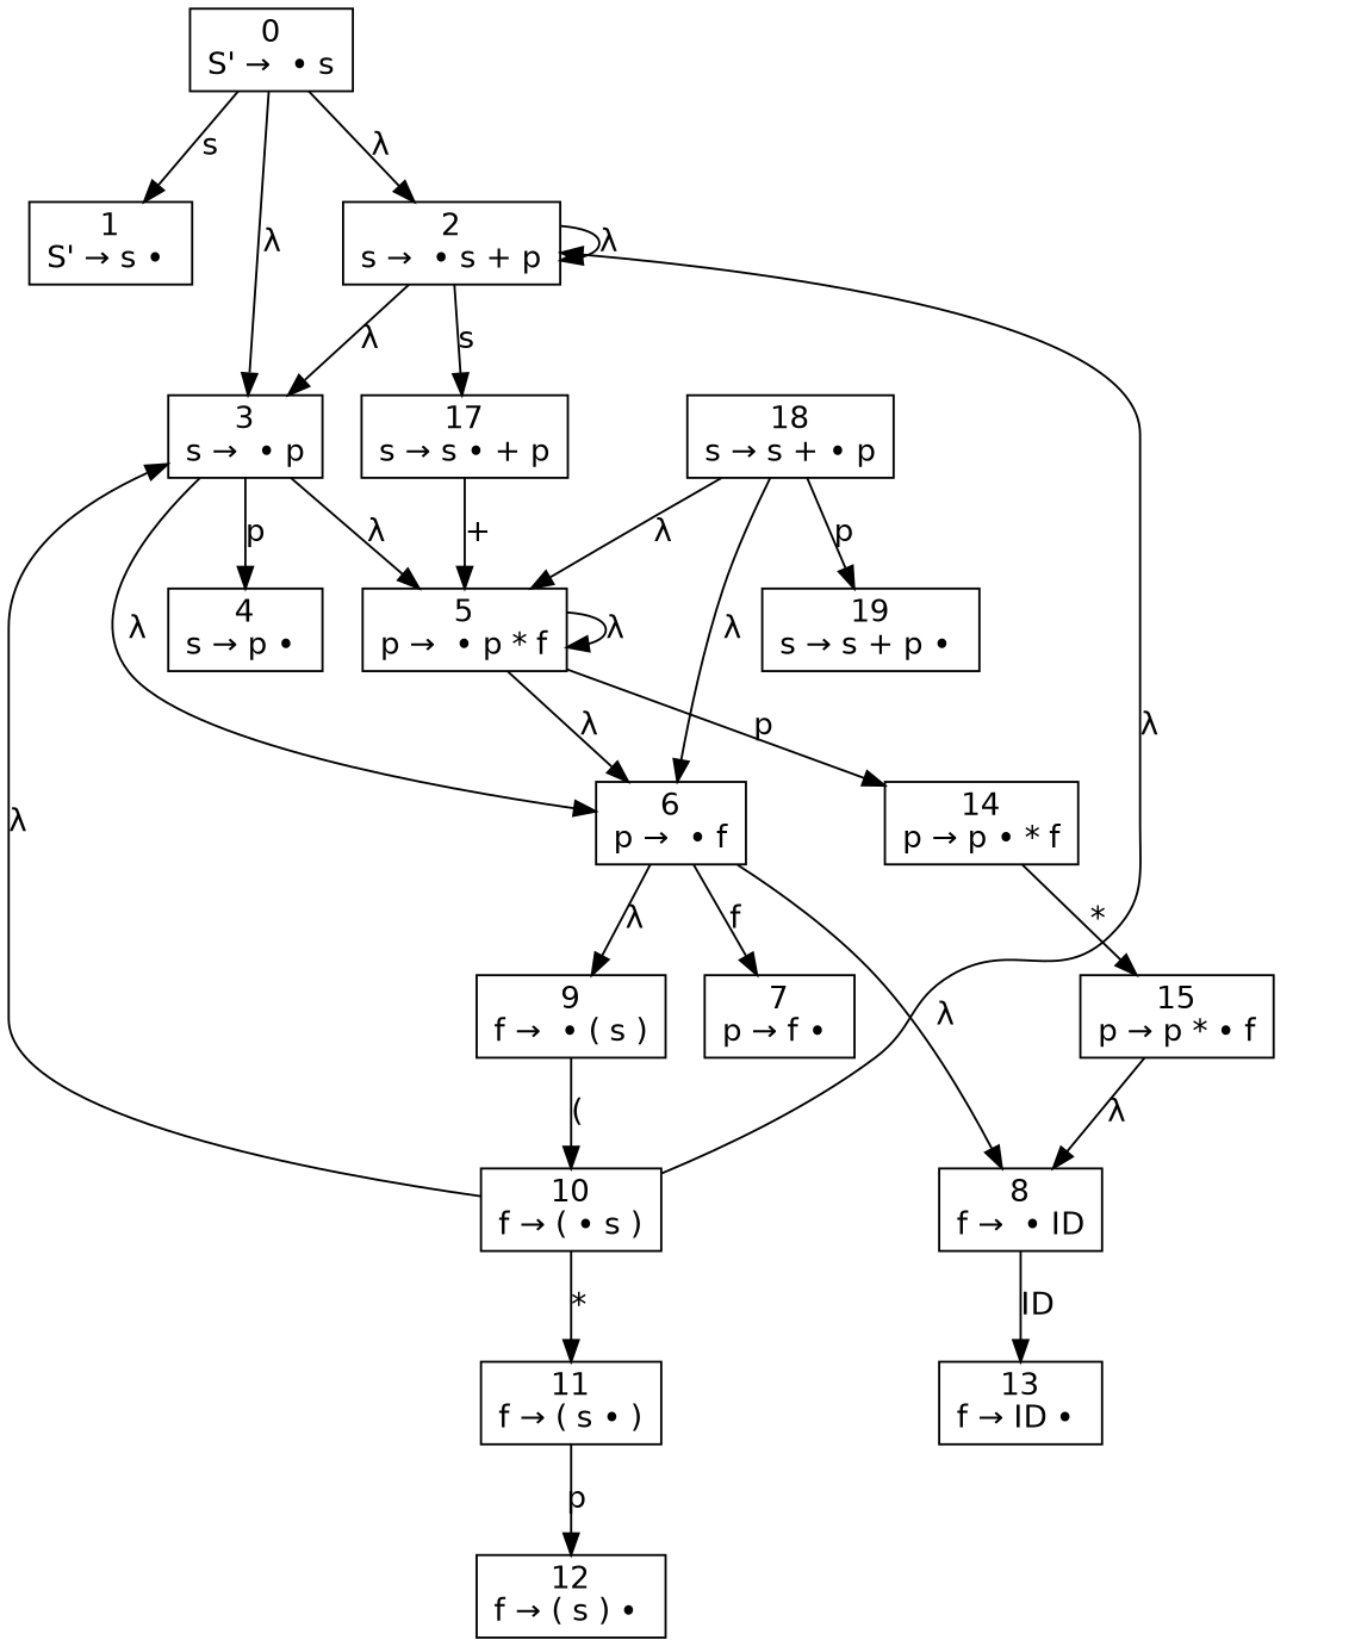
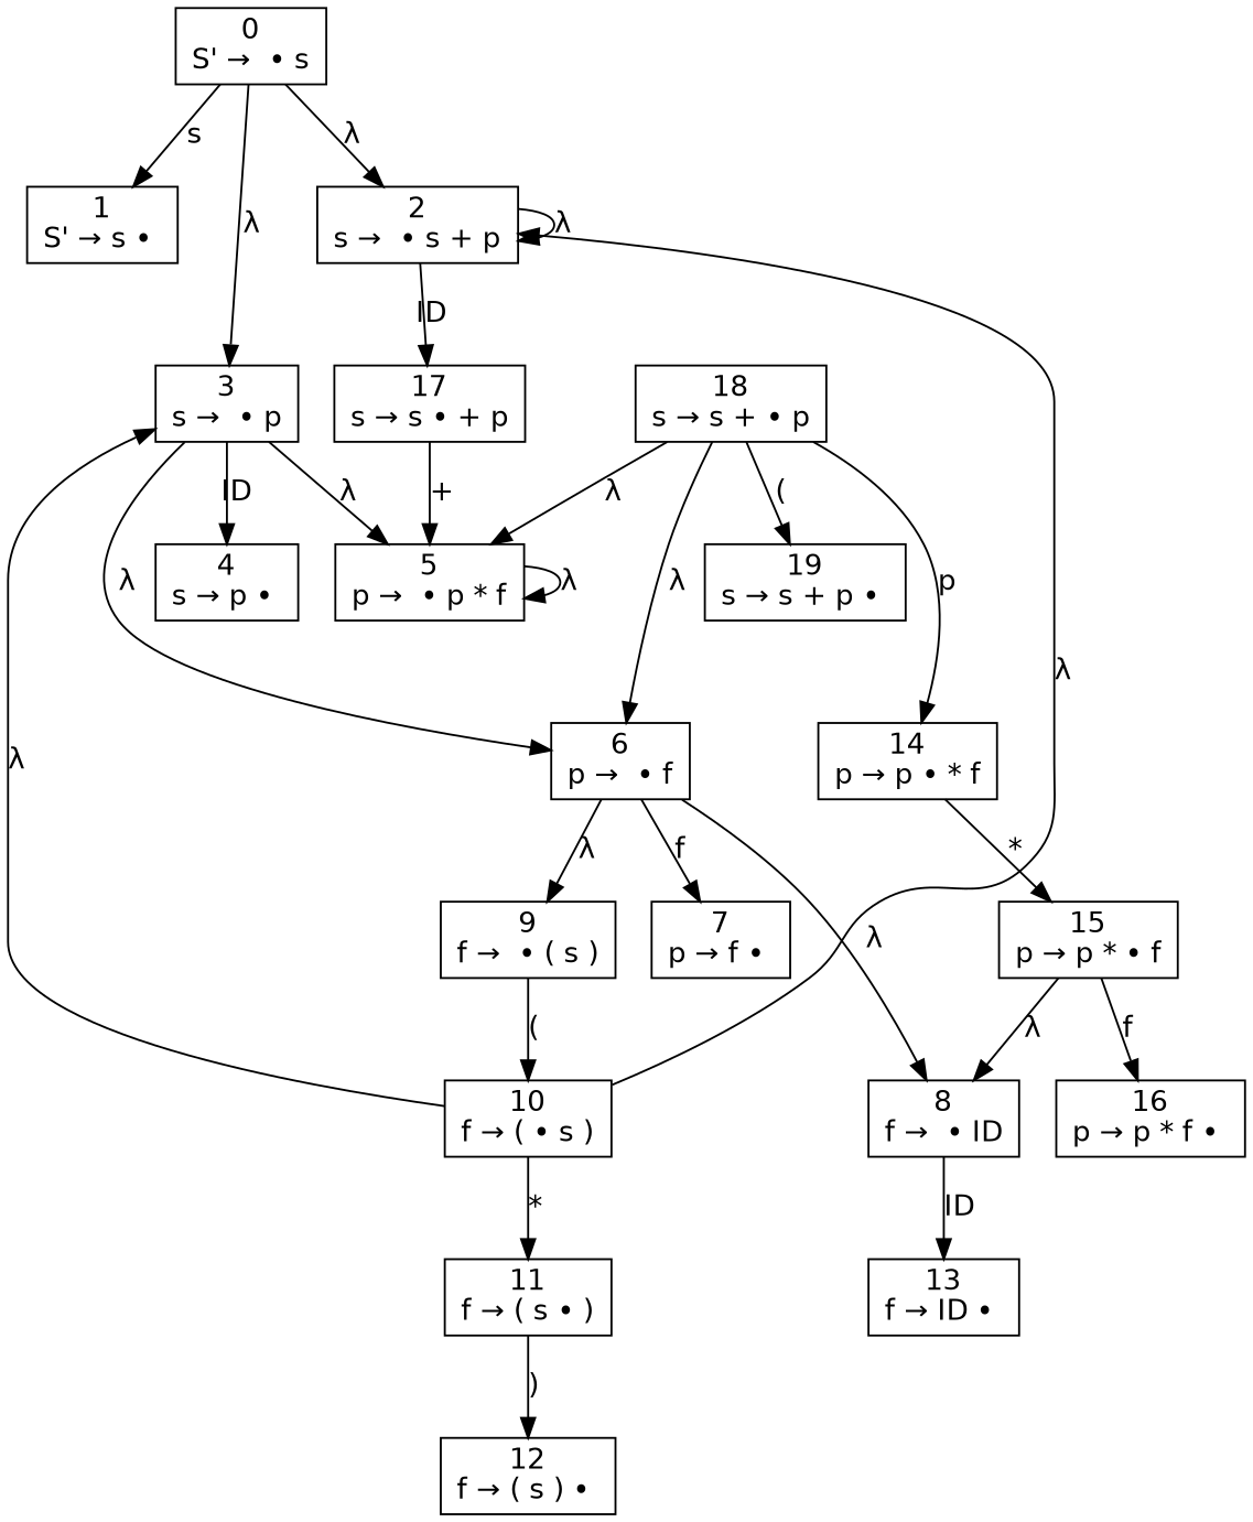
  digraph {
    node [fontname=Helvetica shape=box]
    edge [fontname=Helvetica]
    n1 [label=<0<br />S' →  • s>]
    n2 [label=<1<br />S' → s • >]
    n3 [label=<2<br />s →  • s + p>]
    n4 [label=<3<br />s →  • p>]
    n5 [label=<17<br />s → s • + p>]
    n6 [label=<4<br />s → p • >]
    n7 [label=<5<br />p →  • p * f>]
    n8 [label=<6<br />p →  • f>]
    n9 [label=<14<br />p → p • * f>]
    n10 [label=<7<br />p → f • >]
    n11 [label=<8<br />f →  • ID>]
    n12 [label=<9<br />f →  • ( s )>]
    n13 [label=<15<br />p → p * • f>]
    n14 [label=<13<br />f → ID • >]
    n15 [label=<10<br />f → ( • s )>]
    n16 [label=<11<br />f → ( s • )>]
    n17 [label=<12<br />f → ( s ) • >]
+   n18 [label=<16<br />p → p * f • >]
    n19 [label=<18<br />s → s + • p>]
    n20 [label=<19<br />s → s + p • >]
    n1 -> n2 [label=s]
    n1 -> n3 [label=<&lambda;>]
    n1 -> n4 [label=<&lambda;>]
    n3 -> n3 [label=<&lambda;>]
-   n3 -> n4 [label=<&lambda;>]
-   n3 -> n5 [label=s]
-   n4 -> n6 [label=p]
+   n3 -> n5 [label=ID]
+   n4 -> n6 [label=ID]
    n4 -> n7 [label=<&lambda;>]
    n4 -> n8 [label=<&lambda;>]
    n5 -> n7 [label="+"]
    n7 -> n7 [label=<&lambda;>]
-   n7 -> n8 [label=<&lambda;>]
-   n7 -> n9 [label=p]
+   n19 -> n9 [label=p]
    n8 -> n10 [label=f]
    n8 -> n11 [label=<&lambda;>]
    n8 -> n12 [label=<&lambda;>]
    n9 -> n13 [label="*"]
    n11 -> n14 [label=ID]
    n12 -> n15 [label="("]
    n13 -> n11 [label=<&lambda;>]
+   n13 -> n18 [label=f]
    n15 -> n3 [label=<&lambda;>]
    n15 -> n4 [label=<&lambda;>]
    n15 -> n16 [label="*"]
-   n16 -> n17 [label=p]
+   n16 -> n17 [label=")"]
    n19 -> n7 [label=<&lambda;>]
    n19 -> n8 [label=<&lambda;>]
-   n19 -> n20 [label=p]
+   n19 -> n20 [label="("]
  }
